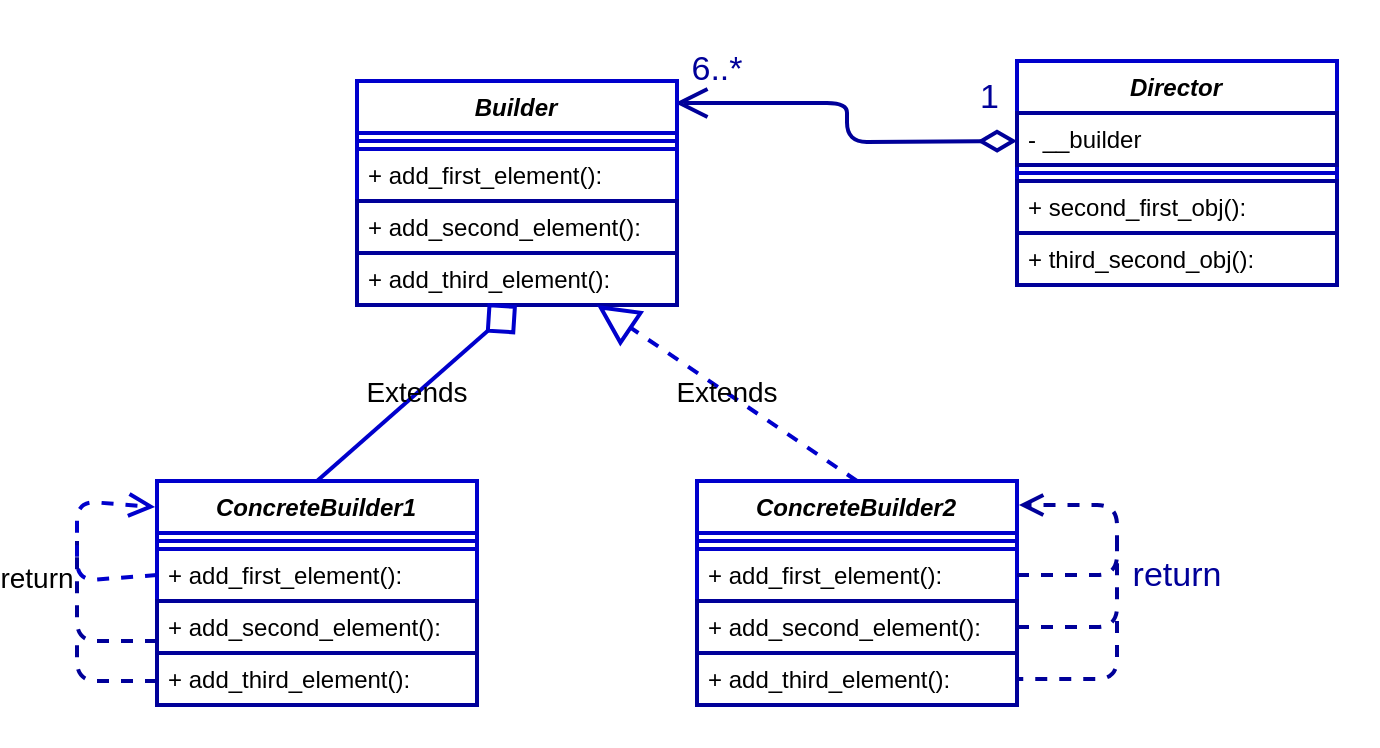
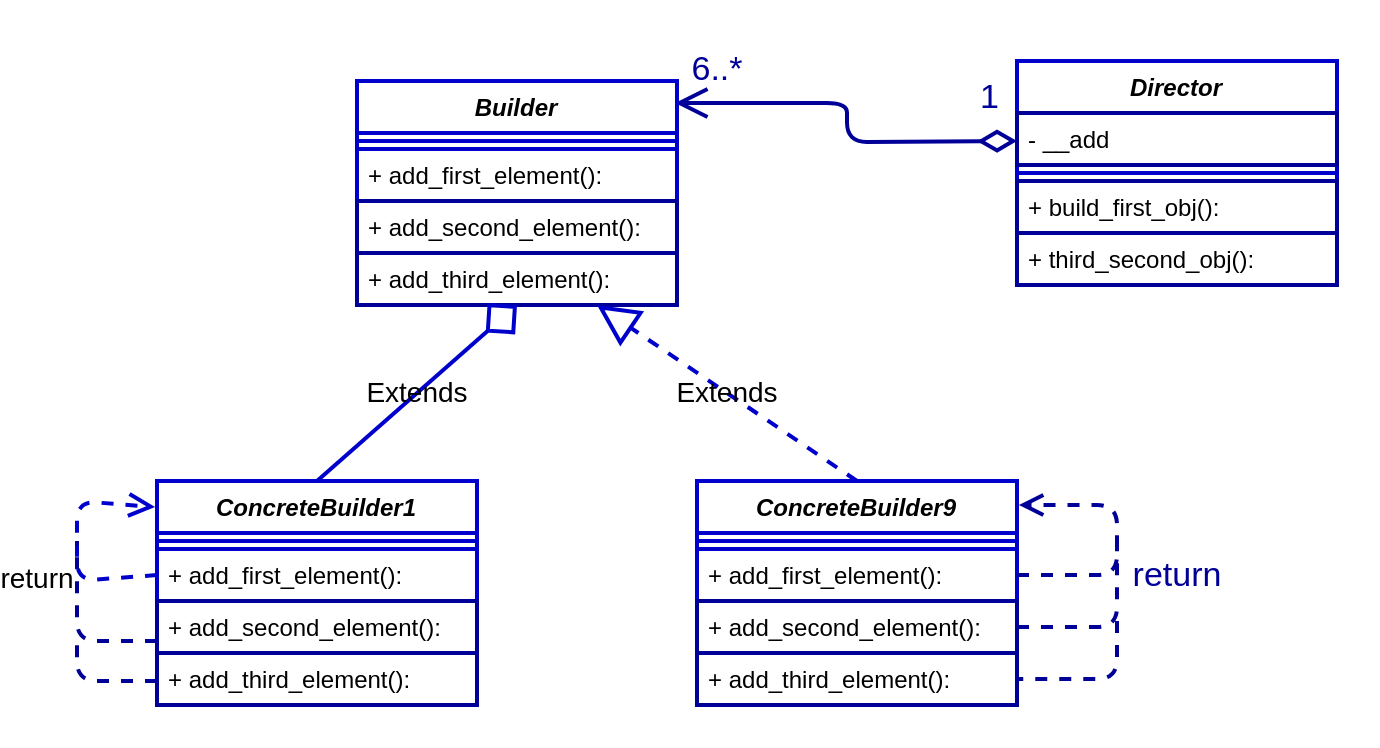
  <mxCell id="0" />
  <mxCell id="1" parent="0" />
  <mxCell id="2" value="Director" style="swimlane;fontStyle=3;align=center;verticalAlign=top;childLayout=stackLayout;horizontal=1;startSize=26;horizontalStack=0;resizeParent=1;resizeParentMax=0;resizeLast=0;collapsible=1;marginBottom=0;fontColor=#000000;strokeColor=#0000CC;strokeWidth=2;fillColor=#FFFFFF;" parent="1" vertex="1"><mxGeometry x="490" y="30" width="160" height="112" as="geometry" /></mxCell>
- <mxCell id="3" value="- __builder" style="text;align=left;verticalAlign=top;spacingLeft=4;spacingRight=4;overflow=hidden;rotatable=0;points=[[0,0.5],[1,0.5]];portConstraint=eastwest;fillColor=#FFFFFF;strokeWidth=2;strokeColor=#000099;fontColor=#000000;" parent="2" vertex="1"><mxGeometry y="26" width="160" height="26" as="geometry" /></mxCell>
+ <mxCell id="3" value="- __add" style="text;align=left;verticalAlign=top;spacingLeft=4;spacingRight=4;overflow=hidden;rotatable=0;points=[[0,0.5],[1,0.5]];portConstraint=eastwest;fillColor=#FFFFFF;strokeWidth=2;strokeColor=#000099;fontColor=#000000;" parent="2" vertex="1"><mxGeometry y="26" width="160" height="26" as="geometry" /></mxCell>
  <mxCell id="4" value="" style="line;strokeWidth=2;align=left;verticalAlign=middle;spacingTop=-1;spacingLeft=3;spacingRight=3;rotatable=0;labelPosition=right;points=[];portConstraint=eastwest;fontColor=#000000;strokeColor=#0000CC;fillColor=#FFFFFF;" parent="2" vertex="1"><mxGeometry y="52" width="160" height="8" as="geometry" /></mxCell>
- <mxCell id="5" value="+ second_first_obj(): " style="text;align=left;verticalAlign=top;spacingLeft=4;spacingRight=4;overflow=hidden;rotatable=0;points=[[0,0.5],[1,0.5]];portConstraint=eastwest;fillColor=#FFFFFF;strokeWidth=2;strokeColor=#000099;fontColor=#000000;" parent="2" vertex="1"><mxGeometry y="60" width="160" height="26" as="geometry" /></mxCell>
+ <mxCell id="5" value="+ build_first_obj(): " style="text;align=left;verticalAlign=top;spacingLeft=4;spacingRight=4;overflow=hidden;rotatable=0;points=[[0,0.5],[1,0.5]];portConstraint=eastwest;fillColor=#FFFFFF;strokeWidth=2;strokeColor=#000099;fontColor=#000000;" parent="2" vertex="1"><mxGeometry y="60" width="160" height="26" as="geometry" /></mxCell>
  <mxCell id="6" value="+ third_second_obj(): " style="text;align=left;verticalAlign=top;spacingLeft=4;spacingRight=4;overflow=hidden;rotatable=0;points=[[0,0.5],[1,0.5]];portConstraint=eastwest;fillColor=#FFFFFF;strokeWidth=2;strokeColor=#000099;fontColor=#000000;" parent="2" vertex="1"><mxGeometry y="86" width="160" height="26" as="geometry" /></mxCell>
  <mxCell id="7" value="1" style="endArrow=open;html=1;endSize=12;startArrow=diamondThin;startSize=14;startFill=0;edgeStyle=orthogonalEdgeStyle;align=left;verticalAlign=bottom;entryX=0.994;entryY=0.098;entryDx=0;entryDy=0;entryPerimeter=0;labelBackgroundColor=none;fontColor=#000099;fontSize=17;strokeWidth=2;strokeColor=#000099;" parent="1" target="8" edge="1"><mxGeometry x="0.0" y="-65" relative="1" as="geometry"><mxPoint x="490" y="70" as="sourcePoint" /><mxPoint x="480" y="160" as="targetPoint" /><mxPoint as="offset" /></mxGeometry></mxCell>
  <mxCell id="8" value="Builder" style="swimlane;fontStyle=3;align=center;verticalAlign=top;childLayout=stackLayout;horizontal=1;startSize=26;horizontalStack=0;resizeParent=1;resizeParentMax=0;resizeLast=0;collapsible=1;marginBottom=0;fontColor=#000000;strokeColor=#0000CC;strokeWidth=2;fillColor=#FFFFFF;" parent="1" vertex="1"><mxGeometry x="160" y="40" width="160" height="112" as="geometry" /></mxCell>
  <mxCell id="9" value="" style="line;strokeWidth=2;align=left;verticalAlign=middle;spacingTop=-1;spacingLeft=3;spacingRight=3;rotatable=0;labelPosition=right;points=[];portConstraint=eastwest;fontColor=#000000;strokeColor=#0000CC;fillColor=#FFFFFF;" parent="8" vertex="1"><mxGeometry y="26" width="160" height="8" as="geometry" /></mxCell>
  <mxCell id="10" value="+ add_first_element(): " style="text;align=left;verticalAlign=top;spacingLeft=4;spacingRight=4;overflow=hidden;rotatable=0;points=[[0,0.5],[1,0.5]];portConstraint=eastwest;fontColor=#000000;strokeColor=#0000CC;strokeWidth=2;fillColor=#FFFFFF;" parent="8" vertex="1"><mxGeometry y="34" width="160" height="26" as="geometry" /></mxCell>
  <mxCell id="11" value="+ add_second_element(): " style="text;align=left;verticalAlign=top;spacingLeft=4;spacingRight=4;overflow=hidden;rotatable=0;points=[[0,0.5],[1,0.5]];portConstraint=eastwest;fillColor=#FFFFFF;strokeWidth=2;strokeColor=#000099;fontColor=#000000;" parent="8" vertex="1"><mxGeometry y="60" width="160" height="26" as="geometry" /></mxCell>
  <mxCell id="12" value="+ add_third_element(): " style="text;align=left;verticalAlign=top;spacingLeft=4;spacingRight=4;overflow=hidden;rotatable=0;points=[[0,0.5],[1,0.5]];portConstraint=eastwest;fillColor=#FFFFFF;strokeWidth=2;strokeColor=#000099;fontColor=#000000;" parent="8" vertex="1"><mxGeometry y="86" width="160" height="26" as="geometry" /></mxCell>
  <mxCell id="13" value="6..*" style="text;html=1;align=center;verticalAlign=middle;resizable=0;points=[];autosize=1;fontSize=17;fontColor=#000099;" parent="1" vertex="1"><mxGeometry x="320" y="20" width="40" height="30" as="geometry" /></mxCell>
  <mxCell id="14" value="ConcreteBuilder1" style="swimlane;fontStyle=3;align=center;verticalAlign=top;childLayout=stackLayout;horizontal=1;startSize=26;horizontalStack=0;resizeParent=1;resizeParentMax=0;resizeLast=0;collapsible=1;marginBottom=0;fontColor=#000000;strokeColor=#0000CC;strokeWidth=2;fillColor=#FFFFFF;" parent="1" vertex="1"><mxGeometry x="60" y="240" width="160" height="112" as="geometry" /></mxCell>
  <mxCell id="15" value="" style="line;strokeWidth=2;align=left;verticalAlign=middle;spacingTop=-1;spacingLeft=3;spacingRight=3;rotatable=0;labelPosition=right;points=[];portConstraint=eastwest;fontColor=#000000;strokeColor=#0000CC;fillColor=#FFFFFF;" parent="14" vertex="1"><mxGeometry y="26" width="160" height="8" as="geometry" /></mxCell>
  <mxCell id="16" value="+ add_first_element(): " style="text;align=left;verticalAlign=top;spacingLeft=4;spacingRight=4;overflow=hidden;rotatable=0;points=[[0,0.5],[1,0.5]];portConstraint=eastwest;fontColor=#000000;strokeColor=#0000CC;strokeWidth=2;fillColor=#FFFFFF;" parent="14" vertex="1"><mxGeometry y="34" width="160" height="26" as="geometry" /></mxCell>
  <mxCell id="17" value="+ add_second_element(): " style="text;align=left;verticalAlign=top;spacingLeft=4;spacingRight=4;overflow=hidden;rotatable=0;points=[[0,0.5],[1,0.5]];portConstraint=eastwest;fillColor=#FFFFFF;strokeWidth=2;strokeColor=#000099;fontColor=#000000;" parent="14" vertex="1"><mxGeometry y="60" width="160" height="26" as="geometry" /></mxCell>
  <mxCell id="18" value="+ add_third_element(): " style="text;align=left;verticalAlign=top;spacingLeft=4;spacingRight=4;overflow=hidden;rotatable=0;points=[[0,0.5],[1,0.5]];portConstraint=eastwest;fillColor=#FFFFFF;strokeWidth=2;strokeColor=#000099;fontColor=#000000;" parent="14" vertex="1"><mxGeometry y="86" width="160" height="26" as="geometry" /></mxCell>
  <mxCell id="19" value="return" style="html=1;verticalAlign=bottom;endArrow=open;dashed=1;endSize=9;exitX=0;exitY=0.5;exitDx=0;exitDy=0;entryX=-0.006;entryY=0.116;entryDx=0;entryDy=0;targetPerimeterSpacing=2;strokeWidth=2;strokeColor=#0000CC;fontColor=#000000;labelBackgroundColor=none;fontSize=14;entryPerimeter=0;" parent="14" source="16" target="14" edge="1"><mxGeometry x="-0.327" y="22" relative="1" as="geometry"><mxPoint x="310" y="-163" as="sourcePoint" /><mxPoint x="520" y="-197" as="targetPoint" /><Array as="points"><mxPoint x="-40" y="50" /><mxPoint x="-40" y="10" /></Array><mxPoint x="2" y="10" as="offset" /></mxGeometry></mxCell>
- <mxCell id="20" value="ConcreteBuilder2" style="swimlane;fontStyle=3;align=center;verticalAlign=top;childLayout=stackLayout;horizontal=1;startSize=26;horizontalStack=0;resizeParent=1;resizeParentMax=0;resizeLast=0;collapsible=1;marginBottom=0;fontColor=#000000;strokeColor=#0000CC;strokeWidth=2;fillColor=#FFFFFF;" parent="1" vertex="1"><mxGeometry x="330" y="240" width="160" height="112" as="geometry" /></mxCell>
+ <mxCell id="20" value="ConcreteBuilder9" style="swimlane;fontStyle=3;align=center;verticalAlign=top;childLayout=stackLayout;horizontal=1;startSize=26;horizontalStack=0;resizeParent=1;resizeParentMax=0;resizeLast=0;collapsible=1;marginBottom=0;fontColor=#000000;strokeColor=#0000CC;strokeWidth=2;fillColor=#FFFFFF;" parent="1" vertex="1"><mxGeometry x="330" y="240" width="160" height="112" as="geometry" /></mxCell>
  <mxCell id="21" value="" style="line;strokeWidth=2;align=left;verticalAlign=middle;spacingTop=-1;spacingLeft=3;spacingRight=3;rotatable=0;labelPosition=right;points=[];portConstraint=eastwest;fontColor=#000000;strokeColor=#0000CC;fillColor=#FFFFFF;" parent="20" vertex="1"><mxGeometry y="26" width="160" height="8" as="geometry" /></mxCell>
  <mxCell id="22" value="+ add_first_element(): " style="text;align=left;verticalAlign=top;spacingLeft=4;spacingRight=4;overflow=hidden;rotatable=0;points=[[0,0.5],[1,0.5]];portConstraint=eastwest;fontColor=#000000;strokeColor=#0000CC;strokeWidth=2;fillColor=#FFFFFF;" parent="20" vertex="1"><mxGeometry y="34" width="160" height="26" as="geometry" /></mxCell>
  <mxCell id="23" value="+ add_second_element(): " style="text;align=left;verticalAlign=top;spacingLeft=4;spacingRight=4;overflow=hidden;rotatable=0;points=[[0,0.5],[1,0.5]];portConstraint=eastwest;fillColor=#FFFFFF;strokeWidth=2;strokeColor=#000099;fontColor=#000000;" parent="20" vertex="1"><mxGeometry y="60" width="160" height="26" as="geometry" /></mxCell>
  <mxCell id="24" value="+ add_third_element(): " style="text;align=left;verticalAlign=top;spacingLeft=4;spacingRight=4;overflow=hidden;rotatable=0;points=[[0,0.5],[1,0.5]];portConstraint=eastwest;fillColor=#FFFFFF;strokeWidth=2;strokeColor=#000099;fontColor=#000000;" parent="20" vertex="1"><mxGeometry y="86" width="160" height="26" as="geometry" /></mxCell>
  <mxCell id="25" value="return" style="html=1;verticalAlign=bottom;endArrow=open;dashed=1;endSize=8;labelBackgroundColor=none;strokeColor=#000099;strokeWidth=2;fontSize=17;fontColor=#000099;exitX=1;exitY=0.5;exitDx=0;exitDy=0;entryX=1.006;entryY=0.107;entryDx=0;entryDy=0;entryPerimeter=0;" parent="20" source="22" target="20" edge="1"><mxGeometry x="-0.254" y="-33" relative="1" as="geometry"><mxPoint x="-10" y="180" as="sourcePoint" /><mxPoint x="210" y="-20" as="targetPoint" /><Array as="points"><mxPoint x="210" y="47" /><mxPoint x="210" y="12" /></Array><mxPoint x="-3" y="13" as="offset" /></mxGeometry></mxCell>
  <mxCell id="26" value="Extends" style="endArrow=diamond;endSize=16;endFill=0;html=1;labelBackgroundColor=none;strokeColor=#0000CC;strokeWidth=2;fontColor=#000000;entryX=0.5;entryY=1;entryDx=0;entryDy=0;exitX=0.5;exitY=0;exitDx=0;exitDy=0;fontSize=14;" parent="1" source="14" target="8" edge="1"><mxGeometry width="160" relative="1" as="geometry"><mxPoint x="80" y="200" as="sourcePoint" /><mxPoint x="290" y="90" as="targetPoint" /></mxGeometry></mxCell>
  <mxCell id="27" value="Extends" style="endArrow=block;endSize=16;endFill=0;html=1;labelBackgroundColor=none;strokeColor=#0000CC;strokeWidth=2;fontColor=#000000;entryX=0.75;entryY=1;entryDx=0;entryDy=0;exitX=0.5;exitY=0;exitDx=0;exitDy=0;fontSize=14;dashed=1;" parent="1" source="20" target="8" edge="1"><mxGeometry width="160" relative="1" as="geometry"><mxPoint x="90" y="210" as="sourcePoint" /><mxPoint x="300" y="100" as="targetPoint" /></mxGeometry></mxCell>
  <mxCell id="28" value="" style="endArrow=none;dashed=1;html=1;labelBackgroundColor=none;strokeColor=#000099;strokeWidth=2;fontSize=17;fontColor=#000099;" parent="1" edge="1"><mxGeometry width="50" height="50" relative="1" as="geometry"><mxPoint x="60" y="320" as="sourcePoint" /><mxPoint x="20" y="270" as="targetPoint" /><Array as="points"><mxPoint x="20" y="320" /></Array></mxGeometry></mxCell>
  <mxCell id="29" value="" style="endArrow=none;dashed=1;html=1;labelBackgroundColor=none;strokeColor=#000099;strokeWidth=2;fontSize=17;fontColor=#000099;" parent="1" edge="1"><mxGeometry width="50" height="50" relative="1" as="geometry"><mxPoint x="60" y="340" as="sourcePoint" /><mxPoint x="20" y="320" as="targetPoint" /><Array as="points"><mxPoint x="20" y="340" /></Array></mxGeometry></mxCell>
  <mxCell id="30" value="" style="endArrow=none;dashed=1;html=1;labelBackgroundColor=none;strokeColor=#000099;strokeWidth=2;fontSize=17;fontColor=#000099;entryX=1;entryY=0.5;entryDx=0;entryDy=0;" parent="1" target="24" edge="1"><mxGeometry width="50" height="50" relative="1" as="geometry"><mxPoint x="540" y="310" as="sourcePoint" /><mxPoint x="330" y="430" as="targetPoint" /><Array as="points"><mxPoint x="540" y="339" /></Array></mxGeometry></mxCell>
  <mxCell id="31" value="" style="endArrow=none;dashed=1;html=1;labelBackgroundColor=none;strokeColor=#000099;strokeWidth=2;fontSize=17;fontColor=#000099;exitX=1;exitY=0.5;exitDx=0;exitDy=0;" parent="1" source="23" edge="1"><mxGeometry width="50" height="50" relative="1" as="geometry"><mxPoint x="190" y="460" as="sourcePoint" /><mxPoint x="540" y="270" as="targetPoint" /><Array as="points"><mxPoint x="540" y="313" /></Array></mxGeometry></mxCell>
